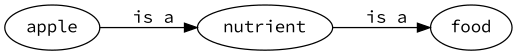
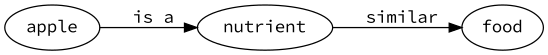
  digraph {
    fontname="Source Code Pro"
    rankdir=LR
    node [fontname="Source Code Pro"]
    edge [fontname="Source Code Pro"]
    apple
    nutrient
    food
    apple -> nutrient [label=" is a"]
-   nutrient -> food [label=" is a"]
+   nutrient -> food [label=" similar"]
  }
